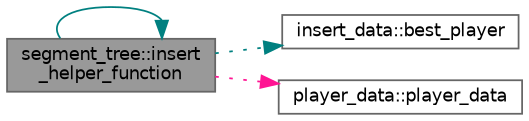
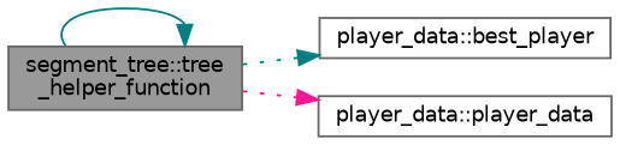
  digraph {
    rankdir=LR
    node [color=grey40 fillcolor=white fontname=Helvetica fontsize=10 shape=box style=filled]
    edge [color=teal fontname=Helvetica fontsize=10 labelfontname=Helvetica labelfontsize=10 style=dotted]
-   n1 [color=gray40 fillcolor=grey60 fontcolor=black height=0.2 label="segment_tree::insert\l_helper_function" width=0.4]
-   n2 [height=0.2 label="insert_data::best_player" width=0.4]
+   n1 [color=gray40 fillcolor=grey60 fontcolor=black height=0.2 label="segment_tree::tree\l_helper_function" width=0.4]
+   n2 [height=0.2 label="player_data::best_player" width=0.4]
    n3 [height=0.2 label="player_data::player_data" width=0.4]
    n1 -> n1 [style=solid]
    n1 -> n2
    n1 -> n3 [color=deeppink]
  }
